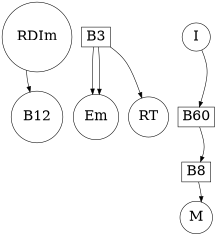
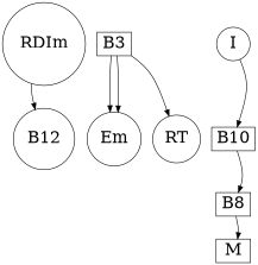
  strict digraph {
    remincross=true
    splines=curved
    node [fontsize=26 shape=circle]
    B12
    RT
-   M
+   M [shape=box]
    B8 [shape=box]
    Em
    n6 [label=B3 shape=box]
    I
-   B10 [shape=box label=B60]
+   B10 [shape=box]
    RDIm
    B8 -> M
    Em -> n6
    n6 -> RT
    n6 -> Em
    I -> B10
    B10 -> B8
    RDIm -> B12
  }
